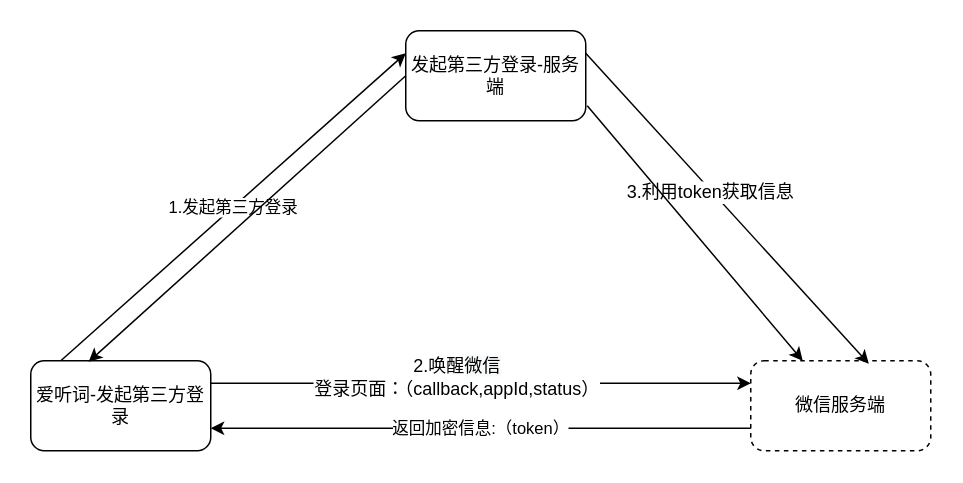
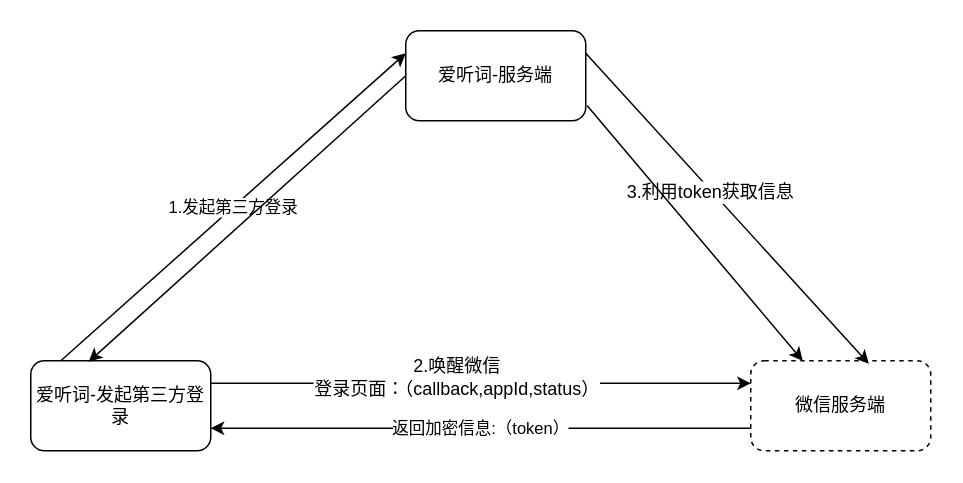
  <mxCell id="0" />
  <mxCell id="1" parent="0" />
  <mxCell id="2" value="爱听词-发起第三方登录" style="rounded=1;whiteSpace=wrap;html=1;" vertex="1" parent="1"><mxGeometry x="20" y="240" width="120" height="60" as="geometry" /></mxCell>
- <mxCell id="3" value="发起第三方登录-服务端" style="rounded=1;whiteSpace=wrap;html=1;" vertex="1" parent="1"><mxGeometry x="270" y="20" width="120" height="60" as="geometry" /></mxCell>
+ <mxCell id="3" value="爱听词-服务端" style="rounded=1;whiteSpace=wrap;html=1;" vertex="1" parent="1"><mxGeometry x="270" y="20" width="120" height="60" as="geometry" /></mxCell>
  <mxCell id="4" value="微信服务端" style="rounded=1;whiteSpace=wrap;html=1;dashed=1;" vertex="1" parent="1"><mxGeometry x="500" y="240" width="120" height="60" as="geometry" /></mxCell>
  <mxCell id="5" value="1.发起第三方登录" style="endArrow=classic;html=1;exitX=0.167;exitY=0;exitDx=0;exitDy=0;exitPerimeter=0;entryX=0;entryY=0.25;entryDx=0;entryDy=0;" edge="1" parent="1" source="2" target="3"><mxGeometry width="50" height="50" relative="1" as="geometry"><mxPoint x="20" y="370" as="sourcePoint" /><mxPoint x="250" y="20" as="targetPoint" /></mxGeometry></mxCell>
  <mxCell id="6" value="" style="endArrow=classic;html=1;exitX=0;exitY=0.5;exitDx=0;exitDy=0;entryX=0.322;entryY=0.011;entryDx=0;entryDy=0;entryPerimeter=0;" edge="1" parent="1" source="3" target="2"><mxGeometry width="50" height="50" relative="1" as="geometry"><mxPoint x="270.72" y="60.64" as="sourcePoint" /><mxPoint x="93.32" y="238.64" as="targetPoint" /></mxGeometry></mxCell>
  <mxCell id="7" value="" style="endArrow=classic;html=1;exitX=1;exitY=0.25;exitDx=0;exitDy=0;entryX=0;entryY=0.25;entryDx=0;entryDy=0;" edge="1" parent="1" source="2" target="4"><mxGeometry width="50" height="50" relative="1" as="geometry"><mxPoint x="447.4" y="150" as="sourcePoint" /><mxPoint x="280" y="338" as="targetPoint" /></mxGeometry></mxCell>
  <mxCell id="8" value="2.唤醒&lt;span style=&quot;white-space: normal ; background-color: rgb(248 , 249 , 250)&quot;&gt;微信&lt;/span&gt;登录页面：（callback,appId,status）" style="text;html=1;align=center;verticalAlign=middle;resizable=0;points=[];labelBackgroundColor=#ffffff;" vertex="1" connectable="0" parent="7"><mxGeometry x="-0.274" y="1" relative="1" as="geometry"><mxPoint x="32" y="-4" as="offset" /></mxGeometry></mxCell>
  <mxCell id="9" value="返回加密信息:（token）" style="endArrow=classic;html=1;exitX=0;exitY=0.75;exitDx=0;exitDy=0;entryX=1;entryY=0.75;entryDx=0;entryDy=0;" edge="1" parent="1" source="4" target="2"><mxGeometry width="50" height="50" relative="1" as="geometry"><mxPoint x="517.4" y="200" as="sourcePoint" /><mxPoint x="350" y="388" as="targetPoint" /></mxGeometry></mxCell>
  <mxCell id="10" value="" style="endArrow=classic;html=1;entryX=0.656;entryY=0.033;entryDx=0;entryDy=0;entryPerimeter=0;" edge="1" parent="1" target="4"><mxGeometry width="50" height="50" relative="1" as="geometry"><mxPoint x="390" y="35" as="sourcePoint" /><mxPoint x="500" y="40" as="targetPoint" /></mxGeometry></mxCell>
  <mxCell id="11" value="3.利用token获取信息" style="text;html=1;align=center;verticalAlign=middle;resizable=0;points=[];labelBackgroundColor=#ffffff;" vertex="1" connectable="0" parent="10"><mxGeometry x="-0.117" y="-1" relative="1" as="geometry"><mxPoint as="offset" /></mxGeometry></mxCell>
  <mxCell id="12" value="" style="endArrow=classic;html=1;" edge="1" parent="1" target="4"><mxGeometry width="50" height="50" relative="1" as="geometry"><mxPoint x="391" y="70" as="sourcePoint" /><mxPoint x="380" y="140" as="targetPoint" /></mxGeometry></mxCell>
